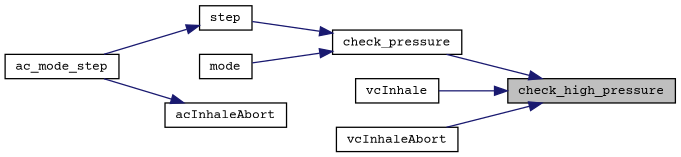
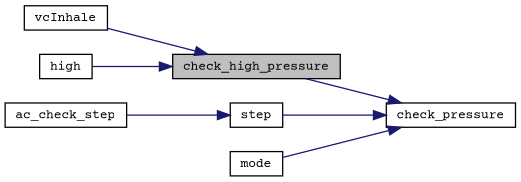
  digraph {
    fontname="Courier Prime"
    rankdir=RL
    node [color=black fillcolor=white fontname="Courier Prime" fontsize=10 shape=record style=filled]
    edge [color=midnightblue dir=back fontname="Courier Prime" fontsize=10 labelfontname=Helvetica labelfontsize=10 style=solid]
    n1 [fillcolor=grey75 fontcolor=black height=0.2 label=check_high_pressure width=0.4]
    n2 [height=0.2 label=check_pressure width=0.4]
    n3 [height=0.2 label=vcInhale width=0.4]
-   n4 [height=0.2 label=vcInhaleAbort width=0.4]
-   n5 [height=0.2 label=acInhaleAbort width=0.4]
-   n6 [height=0.2 label=ac_mode_step width=0.4]
+   n4 [height=0.2 label=high width=0.4]
+   n6 [height=0.2 label=ac_check_step width=0.4]
    n7 [height=0.2 label=step width=0.4]
    n8 [height=0.2 label=mode width=0.4]
-   n1 -> n2
+   n2 -> n1
    n1 -> n3
    n1 -> n4
    n2 -> n7
    n2 -> n8
-   n5 -> n6
    n7 -> n6
  }
